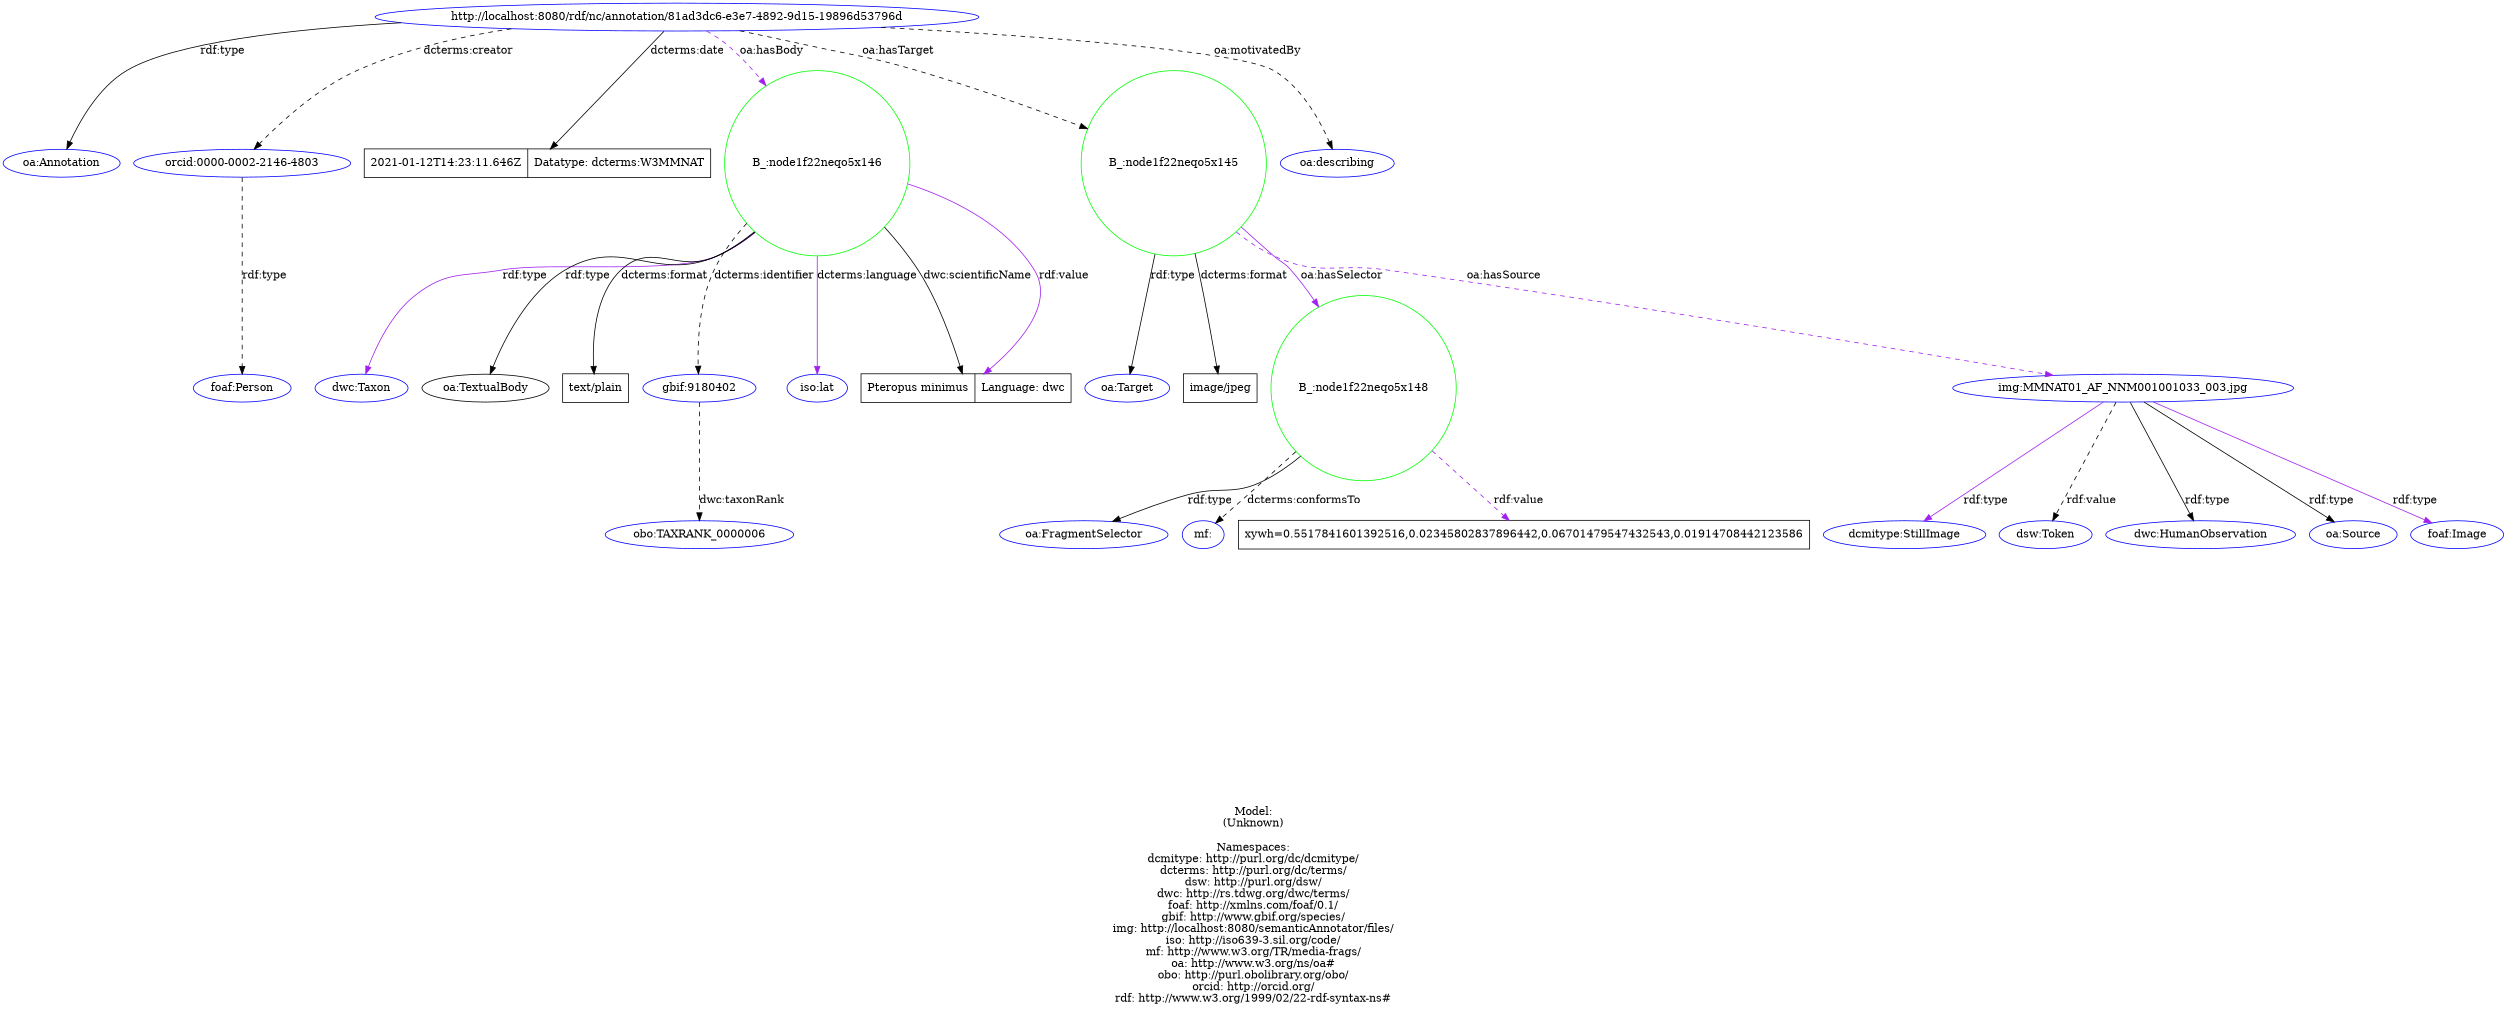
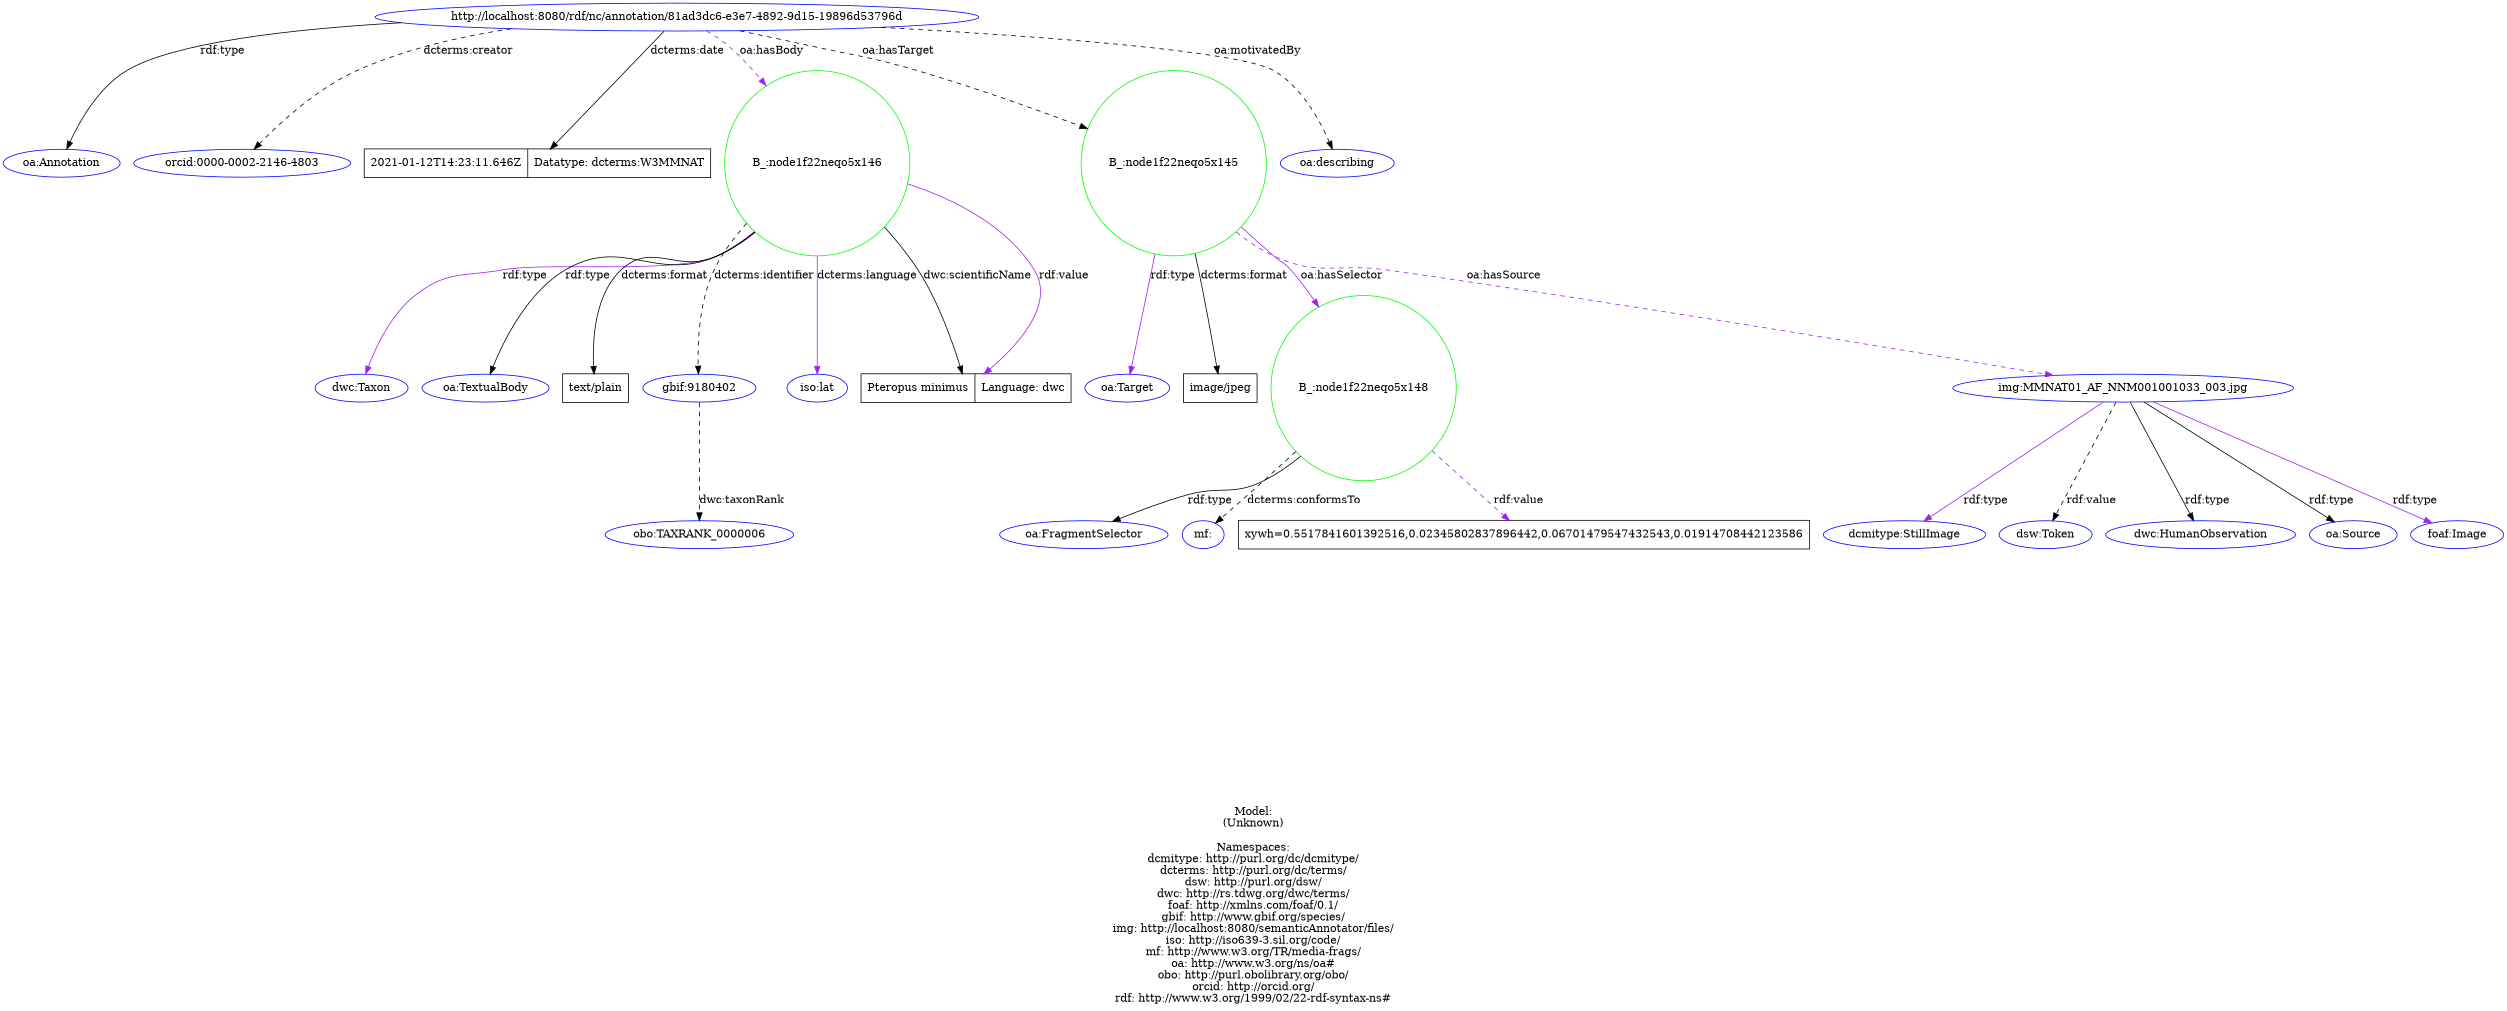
  digraph {
    label="\n\nModel:\n(Unknown)\n\nNamespaces:\ndcmitype: http://purl.org/dc/dcmitype/\ndcterms: http://purl.org/dc/terms/\ndsw: http://purl.org/dsw/\ndwc: http://rs.tdwg.org/dwc/terms/\nfoaf: http://xmlns.com/foaf/0.1/\ngbif: http://www.gbif.org/species/\nimg: http://localhost:8080/semanticAnnotator/files/\niso: http://iso639-3.sil.org/code/\nmf: http://www.w3.org/TR/media-frags/\noa: http://www.w3.org/ns/oa#\nobo: http://purl.obolibrary.org/obo/\norcid: http://orcid.org/\nrdf: http://www.w3.org/1999/02/22-rdf-syntax-ns#\n"
    rankdir=TB
    node [color=blue shape=ellipse]
    edge [color=black style=solid]
    n1 [label="http://localhost:8080/rdf/nc/annotation/81ad3dc6-e3e7-4892-9d15-19896d53796d"]
    n2 [label="oa:Annotation"]
    n3 [label="orcid:0000-0002-2146-4803"]
    n4 [label="2021-01-12T14:23:11.646Z|Datatype: dcterms:W3MMNAT" shape=record color=""]
    "B_:node1f22neqo5x146" [color=green shape=circle]
    "B_:node1f22neqo5x145" [color=green shape=circle]
    n7 [label="oa:describing"]
-   n8 [label="foaf:Person"]
    n9 [label="dwc:Taxon"]
-   n10 [color=black label="oa:TextualBody"]
+   n10 [label="oa:TextualBody"]
    n11 [label="text/plain" shape=record color=""]
    n12 [label="gbif:9180402"]
    n13 [label="iso:lat"]
    n14 [label="Pteropus minimus|Language: dwc" shape=record color=""]
    n15 [label="oa:Target"]
    n16 [label="image/jpeg" shape=record color=""]
    "B_:node1f22neqo5x148" [color=green shape=circle]
    n18 [label="img:MMNAT01_AF_NNM001001033_003.jpg"]
    n19 [label="obo:TAXRANK_0000006"]
    n20 [label="oa:FragmentSelector"]
    n21 [label="mf:"]
    n22 [label="xywh=0.5517841601392516,0.02345802837896442,0.06701479547432543,0.01914708442123586" shape=record color=""]
    n23 [label="dcmitype:StillImage"]
    n24 [label="dsw:Token"]
    n25 [label="dwc:HumanObservation"]
    n26 [label="oa:Source"]
    n27 [label="foaf:Image"]
    n1 -> n2 [label="rdf:type"]
    n1 -> n3 [label="dcterms:creator" style=dashed]
    n1 -> n4 [label="dcterms:date"]
    n1 -> "B_:node1f22neqo5x146" [color=purple label="oa:hasBody" style=dashed]
    n1 -> "B_:node1f22neqo5x145" [label="oa:hasTarget" style=dashed]
    n1 -> n7 [label="oa:motivatedBy" style=dashed]
-   n3 -> n8 [label="rdf:type" style=dashed]
    "B_:node1f22neqo5x146" -> n9 [color=purple label="rdf:type"]
    "B_:node1f22neqo5x146" -> n10 [label="rdf:type"]
    "B_:node1f22neqo5x146" -> n11 [label="dcterms:format"]
    "B_:node1f22neqo5x146" -> n12 [label="dcterms:identifier" style=dashed]
    "B_:node1f22neqo5x146" -> n13 [color=purple label="dcterms:language"]
    "B_:node1f22neqo5x146" -> n14 [label="dwc:scientificName"]
    "B_:node1f22neqo5x146" -> n14 [color=purple label="rdf:value"]
-   "B_:node1f22neqo5x145" -> n15 [label="rdf:type"]
+   "B_:node1f22neqo5x145" -> n15 [color=purple label="rdf:type"]
    "B_:node1f22neqo5x145" -> n16 [label="dcterms:format"]
    "B_:node1f22neqo5x145" -> "B_:node1f22neqo5x148" [color=purple label="oa:hasSelector"]
    "B_:node1f22neqo5x145" -> n18 [color=purple label="oa:hasSource" style=dashed]
    n12 -> n19 [label="dwc:taxonRank" style=dashed]
    "B_:node1f22neqo5x148" -> n20 [label="rdf:type"]
    "B_:node1f22neqo5x148" -> n21 [label="dcterms:conformsTo" style=dashed]
    "B_:node1f22neqo5x148" -> n22 [color=purple label="rdf:value" style=dashed]
    n18 -> n23 [color=purple label="rdf:type"]
    n18 -> n24 [label="rdf:value" style=dashed]
    n18 -> n25 [label="rdf:type"]
    n18 -> n26 [label="rdf:type"]
    n18 -> n27 [color=purple label="rdf:type"]
  }
